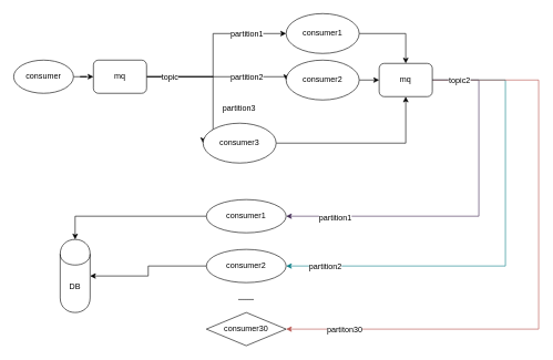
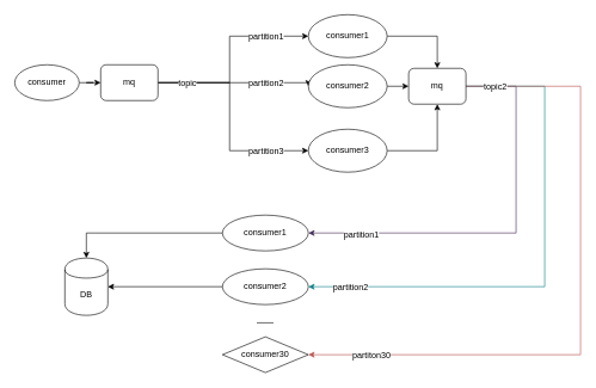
  <mxCell id="0" />
  <mxCell id="1" parent="0" />
  <mxCell id="2" style="edgeStyle=orthogonalEdgeStyle;rounded=0;orthogonalLoop=1;jettySize=auto;html=1;entryX=0;entryY=0.5;entryDx=0;entryDy=0;" edge="1" parent="1" source="3" target="11"><mxGeometry relative="1" as="geometry" /></mxCell>
  <mxCell id="3" value="consumer" style="ellipse;whiteSpace=wrap;html=1;" vertex="1" parent="1"><mxGeometry x="20" y="90" width="90" height="50" as="geometry" /></mxCell>
  <mxCell id="4" style="edgeStyle=orthogonalEdgeStyle;rounded=0;orthogonalLoop=1;jettySize=auto;html=1;exitX=1;exitY=0.5;exitDx=0;exitDy=0;entryX=0;entryY=0.5;entryDx=0;entryDy=0;" edge="1" parent="1" source="11" target="15"><mxGeometry relative="1" as="geometry"><mxPoint x="300" as="targetPoint" y="40" /><Array as="points"><mxPoint x="320" y="115" /><mxPoint x="320" y="50" /></Array></mxGeometry></mxCell>
  <mxCell id="5" value="partition1" style="text;html=1;resizable=0;points=[];align=center;verticalAlign=middle;labelBackgroundColor=#ffffff;" vertex="1" connectable="0" parent="4"><mxGeometry x="0.376" y="1" relative="1" as="geometry"><mxPoint x="26" y="1" as="offset" /></mxGeometry></mxCell>
  <mxCell id="6" style="edgeStyle=orthogonalEdgeStyle;rounded=0;orthogonalLoop=1;jettySize=auto;html=1;entryX=0;entryY=0.5;entryDx=0;entryDy=0;" edge="1" parent="1" source="11" target="19"><mxGeometry relative="1" as="geometry"><Array as="points"><mxPoint x="430" y="115" /></Array></mxGeometry></mxCell>
  <mxCell id="7" value="partition2" style="text;html=1;resizable=0;points=[];align=center;verticalAlign=middle;labelBackgroundColor=#ffffff;direction=south;" vertex="1" connectable="0" parent="6"><mxGeometry x="-0.111" y="-1" relative="1" as="geometry"><mxPoint x="54" y="-1" as="offset" /></mxGeometry></mxCell>
  <mxCell id="8" style="edgeStyle=orthogonalEdgeStyle;rounded=0;orthogonalLoop=1;jettySize=auto;html=1;exitX=1;exitY=0.5;exitDx=0;exitDy=0;entryX=0;entryY=0.5;entryDx=0;entryDy=0;" edge="1" parent="1" source="11" target="24"><mxGeometry relative="1" as="geometry"><Array as="points"><mxPoint x="320" y="115" /><mxPoint x="320" y="210" /></Array></mxGeometry></mxCell>
  <mxCell id="9" value="topic" style="text;html=1;resizable=0;points=[];align=center;verticalAlign=middle;labelBackgroundColor=#ffffff;" vertex="1" connectable="0" parent="8"><mxGeometry x="-0.867" y="1" relative="1" as="geometry"><mxPoint x="20" y="1" as="offset" /></mxGeometry></mxCell>
  <mxCell id="10" value="partition3" style="text;html=1;resizable=0;points=[];align=center;verticalAlign=middle;labelBackgroundColor=#ffffff;" vertex="1" connectable="0" parent="8"><mxGeometry x="0.356" relative="1" as="geometry"><mxPoint x="38" as="offset" /></mxGeometry></mxCell>
  <mxCell id="11" value="mq" style="rounded=1;whiteSpace=wrap;html=1;" vertex="1" parent="1"><mxGeometry x="140" y="90" width="80" height="50" as="geometry" /></mxCell>
  <mxCell id="12" style="edgeStyle=orthogonalEdgeStyle;rounded=0;orthogonalLoop=1;jettySize=auto;html=1;entryX=1;entryY=0.5;entryDx=0;entryDy=0;fillColor=#76608a;strokeColor=#432D57;exitX=1;exitY=0.5;exitDx=0;exitDy=0;" edge="1" parent="1" source="32" target="26"><mxGeometry relative="1" as="geometry"><mxPoint x="760" y="50" as="sourcePoint" /><Array as="points"><mxPoint x="720" y="120" /><mxPoint x="720" y="325" /></Array></mxGeometry></mxCell>
  <mxCell id="13" value="partition1" style="text;html=1;resizable=0;points=[];align=center;verticalAlign=middle;labelBackgroundColor=#ffffff;" vertex="1" connectable="0" parent="12"><mxGeometry x="0.741" y="2" relative="1" as="geometry"><mxPoint as="offset" /></mxGeometry></mxCell>
  <mxCell id="14" style="edgeStyle=orthogonalEdgeStyle;rounded=0;orthogonalLoop=1;jettySize=auto;html=1;" edge="1" parent="1" source="15" target="32"><mxGeometry relative="1" as="geometry" /></mxCell>
  <mxCell id="15" value="consumer1" style="ellipse;whiteSpace=wrap;html=1;" vertex="1" parent="1"><mxGeometry x="430" y="20" width="110" height="60" as="geometry" /></mxCell>
  <mxCell id="16" style="edgeStyle=orthogonalEdgeStyle;rounded=0;orthogonalLoop=1;jettySize=auto;html=1;entryX=1;entryY=0.5;entryDx=0;entryDy=0;fillColor=#b0e3e6;strokeColor=#0e8088;exitX=1;exitY=0.5;exitDx=0;exitDy=0;" edge="1" parent="1" source="32" target="29"><mxGeometry relative="1" as="geometry"><mxPoint x="730" y="420" as="targetPoint" /><mxPoint x="720" y="120" as="sourcePoint" /><Array as="points"><mxPoint x="760" y="120" /><mxPoint x="760" y="400" /></Array></mxGeometry></mxCell>
  <mxCell id="17" value="partition2" style="text;html=1;resizable=0;points=[];align=center;verticalAlign=middle;labelBackgroundColor=#ffffff;" vertex="1" connectable="0" parent="16"><mxGeometry x="0.889" y="-1" relative="1" as="geometry"><mxPoint x="18" y="1" as="offset" /></mxGeometry></mxCell>
  <mxCell id="18" style="edgeStyle=orthogonalEdgeStyle;rounded=0;orthogonalLoop=1;jettySize=auto;html=1;exitX=1;exitY=0.5;exitDx=0;exitDy=0;entryX=0;entryY=0.5;entryDx=0;entryDy=0;" edge="1" parent="1" source="19" target="32"><mxGeometry relative="1" as="geometry" /></mxCell>
  <mxCell id="19" value="&lt;span style=&quot;white-space: normal&quot;&gt;consumer2&lt;/span&gt;" style="ellipse;whiteSpace=wrap;html=1;" vertex="1" parent="1"><mxGeometry x="430" y="90" width="110" height="60" as="geometry" /></mxCell>
  <mxCell id="20" style="edgeStyle=orthogonalEdgeStyle;rounded=0;orthogonalLoop=1;jettySize=auto;html=1;entryX=1;entryY=0.5;entryDx=0;entryDy=0;fillColor=#f8cecc;strokeColor=#b85450;exitX=1;exitY=0.5;exitDx=0;exitDy=0;" edge="1" parent="1" source="32" target="27"><mxGeometry relative="1" as="geometry"><mxPoint x="670" y="210" as="sourcePoint" /><Array as="points"><mxPoint x="810" y="120" /><mxPoint x="810" y="495" /></Array></mxGeometry></mxCell>
  <mxCell id="21" value="partiton30" style="text;html=1;resizable=0;points=[];align=center;verticalAlign=middle;labelBackgroundColor=#ffffff;" vertex="1" connectable="0" parent="20"><mxGeometry x="0.822" y="4" relative="1" as="geometry"><mxPoint x="6" y="-4" as="offset" /></mxGeometry></mxCell>
  <mxCell id="22" value="topic2" style="text;html=1;resizable=0;points=[];align=center;verticalAlign=middle;labelBackgroundColor=#ffffff;" vertex="1" connectable="0" parent="20"><mxGeometry x="-0.886" relative="1" as="geometry"><mxPoint x="-12" as="offset" /></mxGeometry></mxCell>
  <mxCell id="23" style="edgeStyle=orthogonalEdgeStyle;rounded=0;orthogonalLoop=1;jettySize=auto;html=1;exitX=1;exitY=0.5;exitDx=0;exitDy=0;entryX=0.5;entryY=1;entryDx=0;entryDy=0;" edge="1" parent="1" source="24" target="32"><mxGeometry relative="1" as="geometry" /></mxCell>
- <mxCell id="24" value="&lt;span style=&quot;white-space: normal&quot;&gt;consumer3&lt;/span&gt;" style="ellipse;whiteSpace=wrap;html=1;" vertex="1" parent="1"><mxGeometry x="305" y="185" width="110" height="60" as="geometry" /></mxCell>
+ <mxCell id="24" value="&lt;span style=&quot;white-space: normal&quot;&gt;consumer3&lt;/span&gt;" style="ellipse;whiteSpace=wrap;html=1;" vertex="1" parent="1"><mxGeometry x="430" y="180" width="110" height="60" as="geometry" /></mxCell>
  <mxCell id="25" style="edgeStyle=orthogonalEdgeStyle;rounded=0;orthogonalLoop=1;jettySize=auto;html=1;exitX=0;exitY=0.5;exitDx=0;exitDy=0;entryX=0.5;entryY=0;entryDx=0;entryDy=0;" edge="1" parent="1" source="26" target="31"><mxGeometry relative="1" as="geometry"><mxPoint x="200" y="325" as="targetPoint" /></mxGeometry></mxCell>
  <mxCell id="26" value="&lt;span style=&quot;white-space: normal&quot;&gt;consumer1&lt;/span&gt;" style="ellipse;whiteSpace=wrap;html=1;" vertex="1" parent="1"><mxGeometry x="310" y="300" width="120" height="50" as="geometry" /></mxCell>
  <mxCell id="27" value="&lt;span style=&quot;white-space: normal&quot;&gt;consumer30&lt;/span&gt;" style="rhombus;whiteSpace=wrap;html=1;" vertex="1" parent="1"><mxGeometry x="310" y="470" width="120" height="50" as="geometry" /></mxCell>
  <mxCell id="28" style="edgeStyle=orthogonalEdgeStyle;rounded=0;orthogonalLoop=1;jettySize=auto;html=1;exitX=0;exitY=0.5;exitDx=0;exitDy=0;entryX=1;entryY=0.5;entryDx=0;entryDy=0;" edge="1" parent="1" source="29" target="31"><mxGeometry relative="1" as="geometry" /></mxCell>
  <mxCell id="29" value="&lt;span style=&quot;white-space: normal&quot;&gt;consumer2&lt;/span&gt;" style="ellipse;whiteSpace=wrap;html=1;" vertex="1" parent="1"><mxGeometry x="310" y="375" width="120" height="50" as="geometry" /></mxCell>
  <mxCell id="30" value="&lt;b&gt;.......&lt;/b&gt;" style="text;html=1;strokeColor=none;fillColor=none;align=center;verticalAlign=middle;whiteSpace=wrap;rounded=0;" vertex="1" parent="1"><mxGeometry x="350" y="437.5" width="40" height="20" as="geometry" /></mxCell>
- <mxCell id="31" value="DB" style="shape=cylinder;whiteSpace=wrap;html=1;boundedLbl=1;backgroundOutline=1;" vertex="1" parent="1"><mxGeometry x="90" y="360" width="45" height="110" as="geometry" /></mxCell>
+ <mxCell id="31" value="DB" style="shape=cylinder;whiteSpace=wrap;html=1;boundedLbl=1;backgroundOutline=1;" vertex="1" parent="1"><mxGeometry x="90" y="360" width="60" height="80" as="geometry" /></mxCell>
  <mxCell id="32" value="mq" style="rounded=1;whiteSpace=wrap;html=1;" vertex="1" parent="1"><mxGeometry x="570" y="95" width="80" height="50" as="geometry" /></mxCell>
